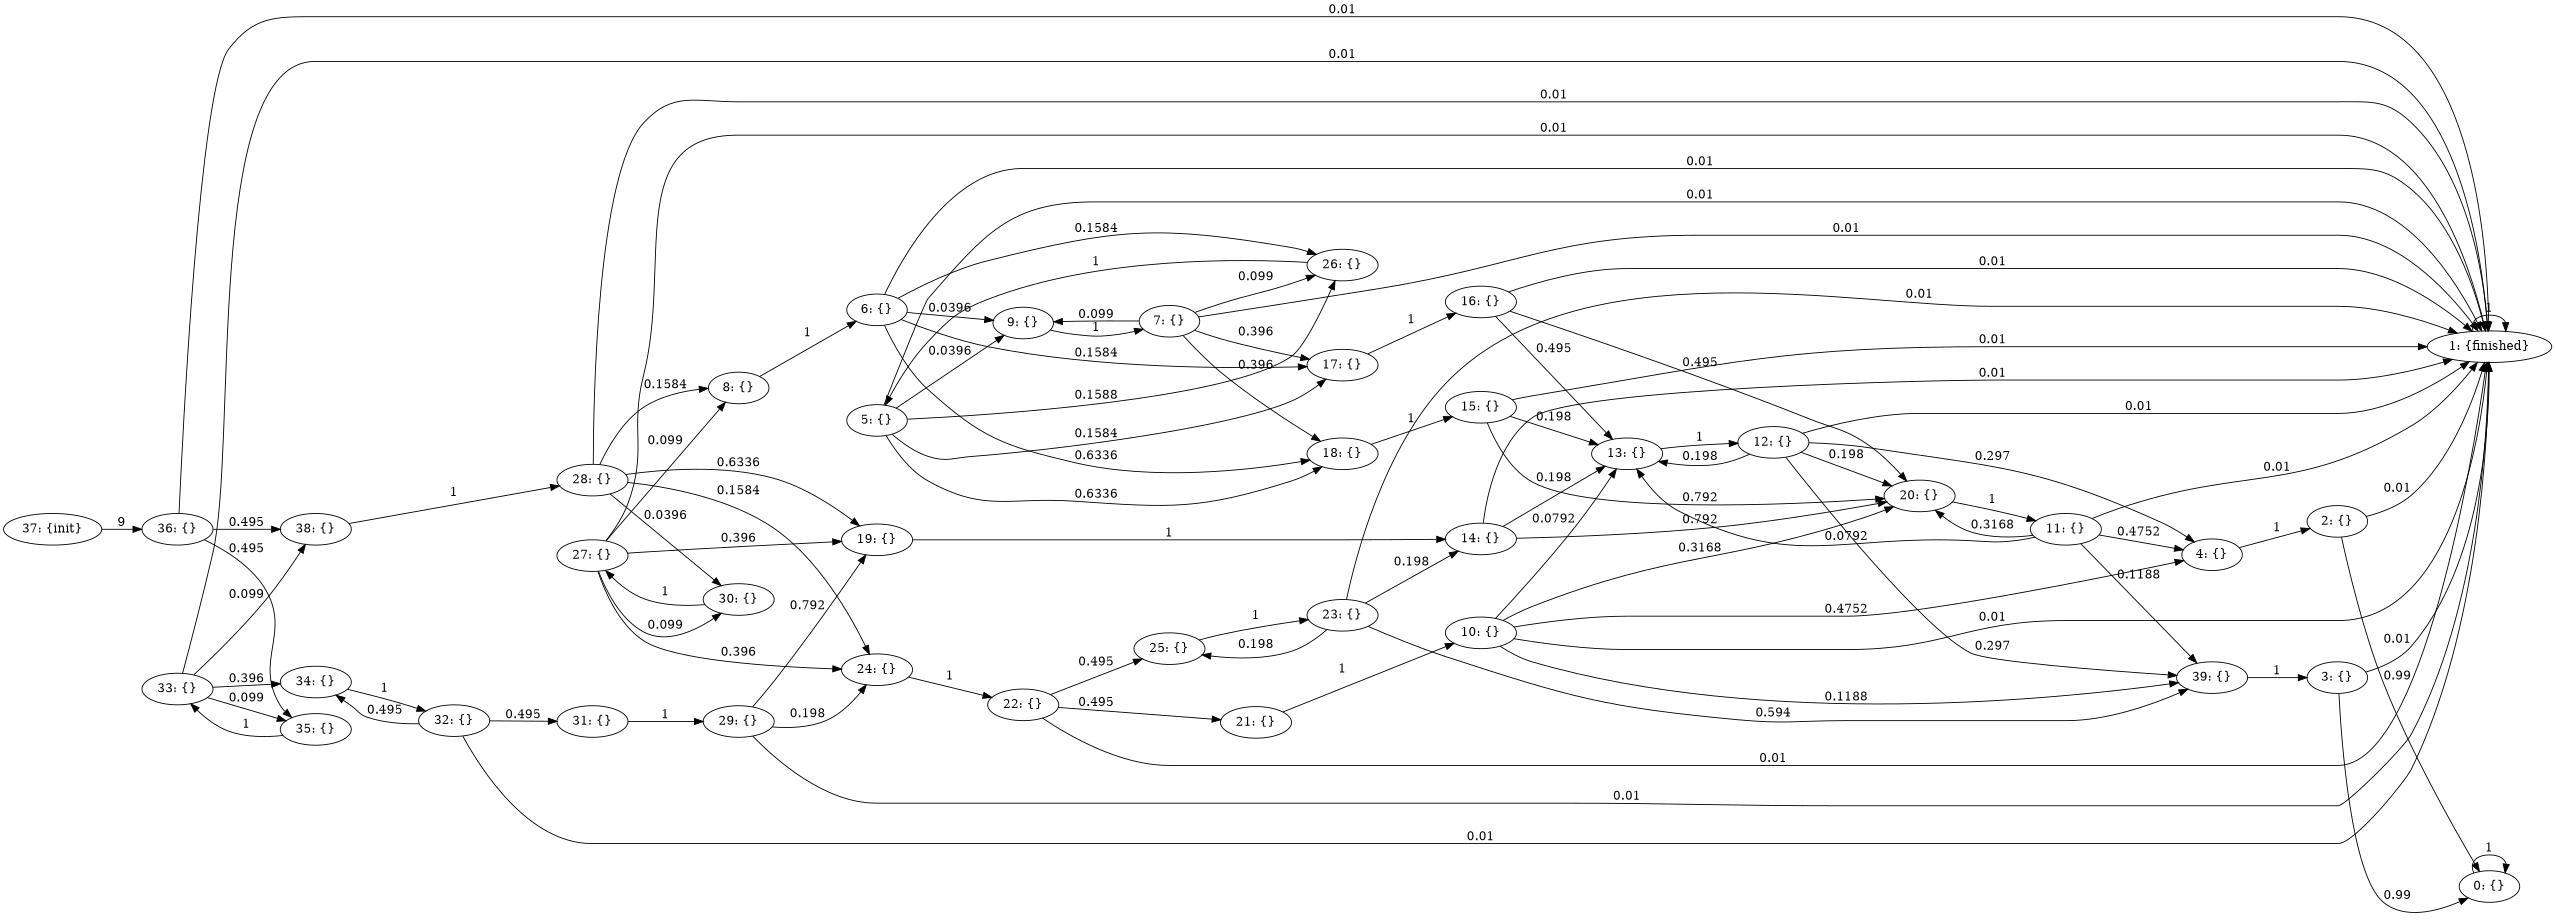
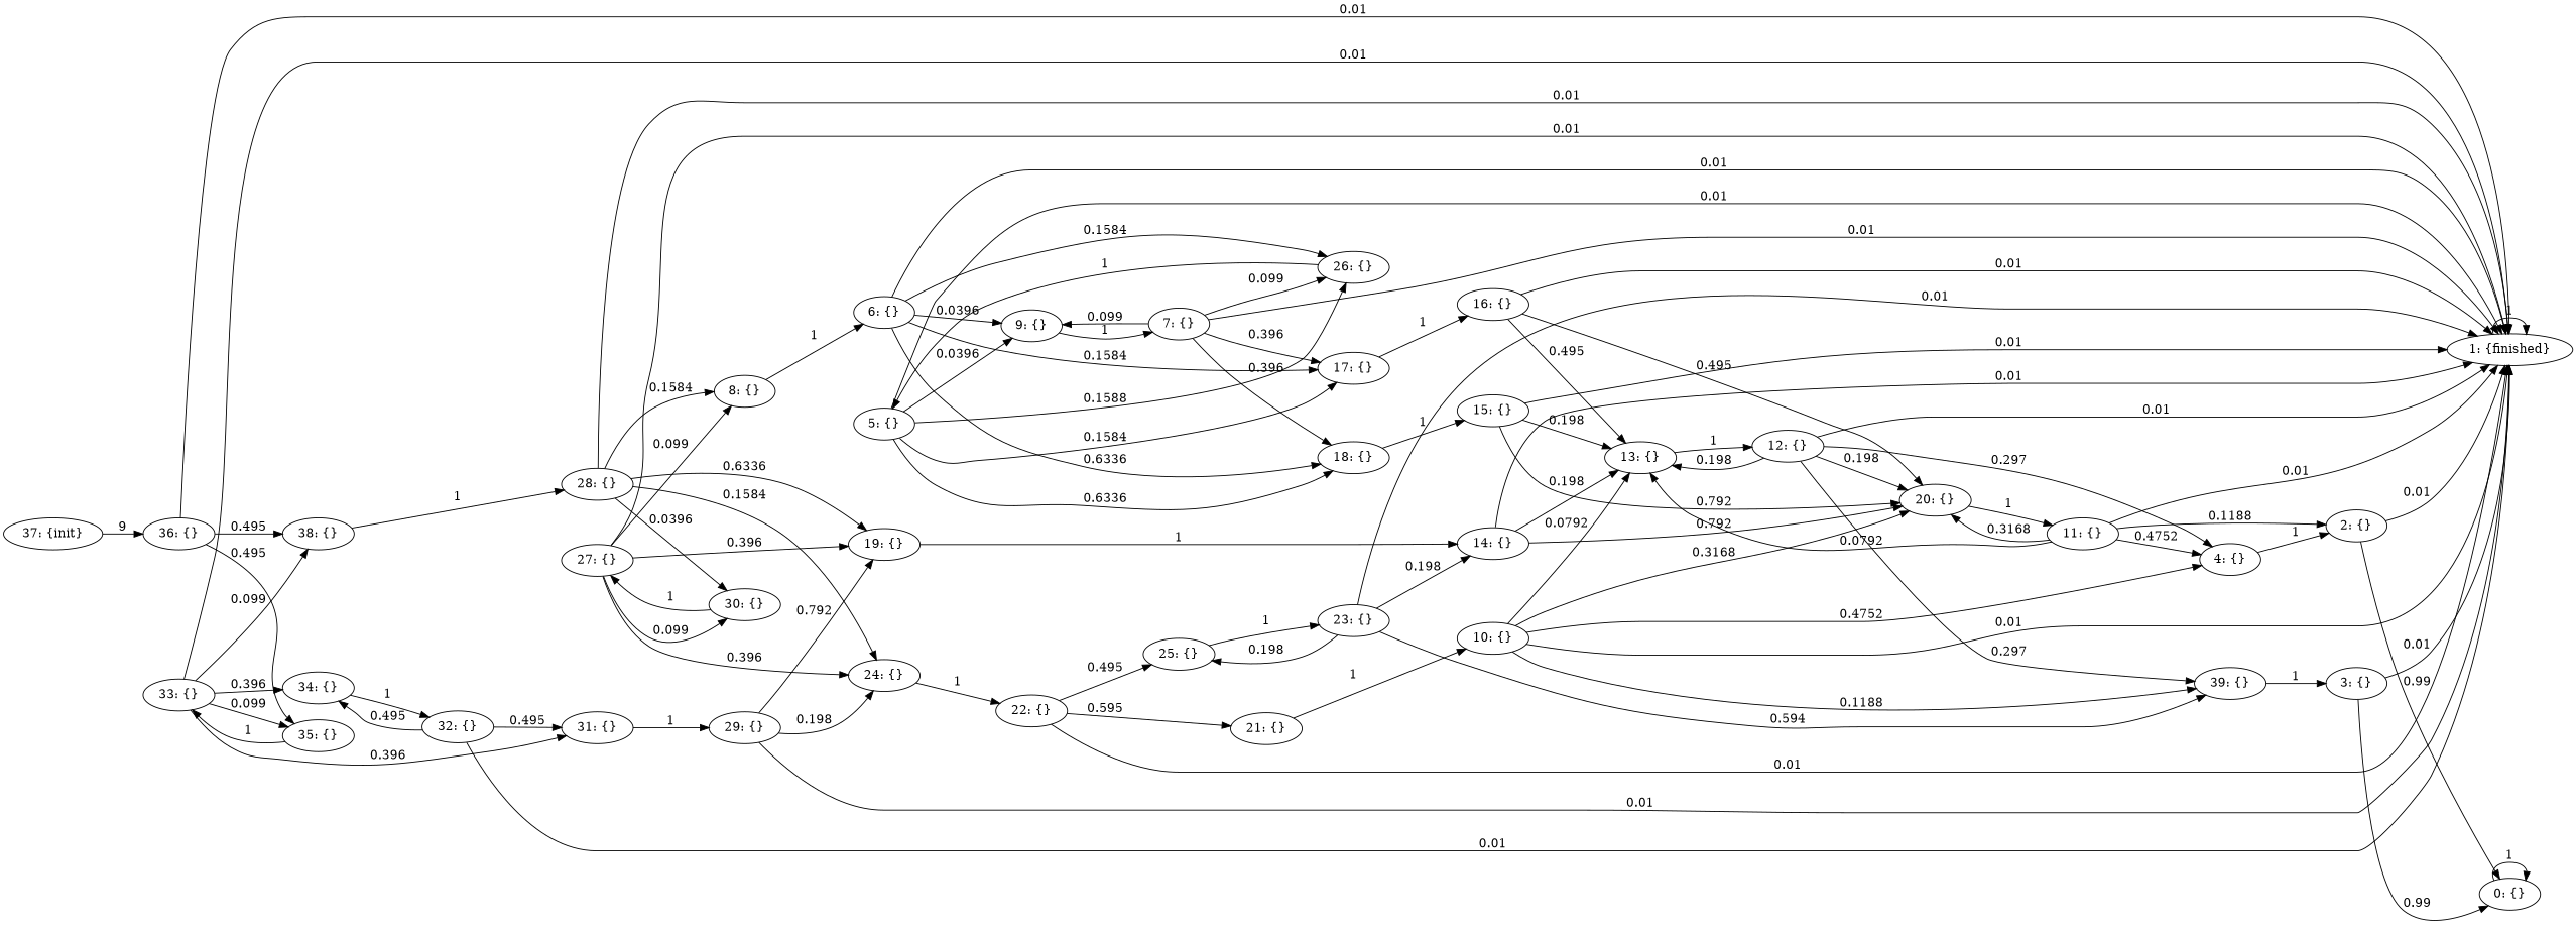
  digraph {
    rankdir=LR
    n1 [label="0: {}"]
    n2 [label="1: {finished}"]
    n3 [label="2: {}"]
    n4 [label="3: {}"]
    n5 [label="4: {}"]
    n6 [label="5: {}"]
    n7 [label="9: {}"]
    n8 [label="17: {}"]
    n9 [label="18: {}"]
    n10 [label="26: {}"]
    n11 [label="7: {}"]
    n12 [label="16: {}"]
    n13 [label="15: {}"]
    n14 [label="6: {}"]
    n15 [label="8: {}"]
    n16 [label="10: {}"]
    n17 [label="13: {}"]
    n18 [label="20: {}"]
    n19 [label="39: {}"]
    n20 [label="12: {}"]
    n21 [label="11: {}"]
    n22 [label="14: {}"]
    n23 [label="19: {}"]
    n24 [label="21: {}"]
    n25 [label="22: {}"]
    n26 [label="25: {}"]
    n27 [label="23: {}"]
    n28 [label="24: {}"]
    n29 [label="27: {}"]
    n30 [label="30: {}"]
    n31 [label="28: {}"]
    n32 [label="29: {}"]
    n33 [label="31: {}"]
    n34 [label="32: {}"]
    n35 [label="34: {}"]
    n36 [label="33: {}"]
    n37 [label="35: {}"]
    n38 [label="38: {}"]
    n39 [label="36: {}"]
    n40 [label="37: {init}"]
    n1 -> n1 [label=1]
    n2 -> n2 [label=1]
    n3 -> n1 [label=0.99]
    n3 -> n2 [label=0.01]
    n4 -> n1 [label=0.99]
    n4 -> n2 [label=0.01]
    n5 -> n3 [label=1]
    n6 -> n2 [label=0.01]
    n6 -> n7 [label=0.0396]
    n6 -> n8 [label=0.1584]
    n6 -> n9 [label=0.6336]
    n6 -> n10 [label=0.1588]
    n7 -> n11 [label=1]
    n8 -> n12 [label=1]
    n9 -> n13 [label=1]
    n10 -> n6 [label=1]
    n11 -> n2 [label=0.01]
    n11 -> n7 [label=0.099]
    n11 -> n8 [label=0.396]
    n11 -> n9 [label=0.396]
    n11 -> n10 [label=0.099]
    n12 -> n2 [label=0.01]
    n12 -> n17 [label=0.495]
    n12 -> n18 [label=0.495]
    n13 -> n2 [label=0.01]
    n13 -> n17 [label=0.198]
    n13 -> n18 [label=0.792]
    n14 -> n2 [label=0.01]
    n14 -> n7 [label=0.0396]
    n14 -> n8 [label=0.1584]
    n14 -> n9 [label=0.6336]
    n14 -> n10 [label=0.1584]
    n15 -> n14 [label=1]
    n16 -> n2 [label=0.01]
    n16 -> n5 [label=0.4752]
    n16 -> n17 [label=0.0792]
    n16 -> n18 [label=0.3168]
    n16 -> n19 [label=0.1188]
    n17 -> n20 [label=1]
    n18 -> n21 [label=1]
    n19 -> n4 [label=1]
    n20 -> n2 [label=0.01]
    n20 -> n5 [label=0.297]
    n20 -> n17 [label=0.198]
    n20 -> n18 [label=0.198]
    n20 -> n19 [label=0.297]
    n21 -> n2 [label=0.01]
    n21 -> n5 [label=0.4752]
    n21 -> n17 [label=0.0792]
    n21 -> n18 [label=0.3168]
-   n21 -> n19 [label=0.1188]
+   n21 -> n3 [label=0.1188]
    n22 -> n2 [label=0.01]
    n22 -> n17 [label=0.198]
    n22 -> n18 [label=0.792]
    n23 -> n22 [label=1]
    n24 -> n16 [label=1]
    n25 -> n2 [label=0.01]
-   n25 -> n24 [label=0.495]
+   n25 -> n24 [label=0.595]
    n25 -> n26 [label=0.495]
    n26 -> n27 [label=1]
    n27 -> n2 [label=0.01]
    n27 -> n19 [label=0.594]
    n27 -> n22 [label=0.198]
    n27 -> n26 [label=0.198]
    n28 -> n25 [label=1]
    n29 -> n2 [label=0.01]
    n29 -> n15 [label=0.099]
    n29 -> n23 [label=0.396]
    n29 -> n28 [label=0.396]
    n29 -> n30 [label=0.099]
    n30 -> n29 [label=1]
    n31 -> n2 [label=0.01]
    n31 -> n15 [label=0.1584]
    n31 -> n23 [label=0.6336]
    n31 -> n28 [label=0.1584]
    n31 -> n30 [label=0.0396]
    n32 -> n2 [label=0.01]
    n32 -> n23 [label=0.792]
    n32 -> n28 [label=0.198]
    n33 -> n32 [label=1]
    n34 -> n2 [label=0.01]
    n34 -> n33 [label=0.495]
    n34 -> n35 [label=0.495]
    n35 -> n34 [label=1]
    n36 -> n2 [label=0.01]
+   n36 -> n33 [label=0.396]
    n36 -> n35 [label=0.396]
    n36 -> n37 [label=0.099]
    n36 -> n38 [label=0.099]
    n37 -> n36 [label=1]
    n38 -> n31 [label=1]
    n39 -> n2 [label=0.01]
    n39 -> n37 [label=0.495]
    n39 -> n38 [label=0.495]
    n40 -> n39 [label=9]
  }
